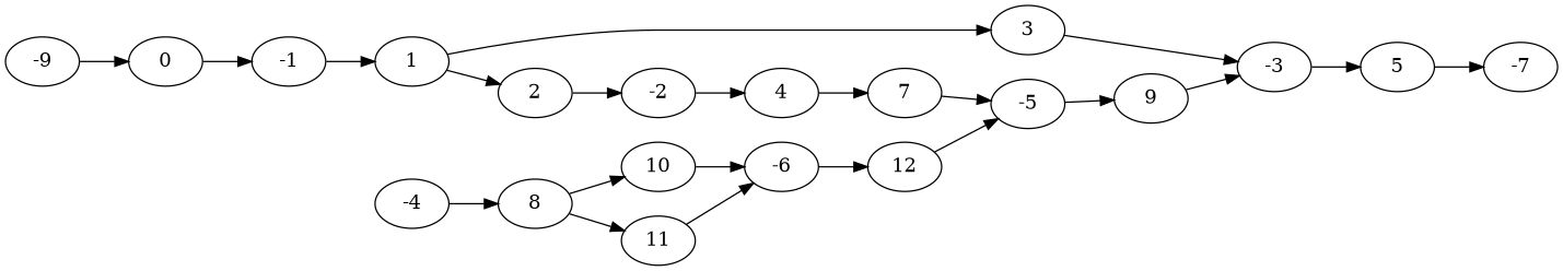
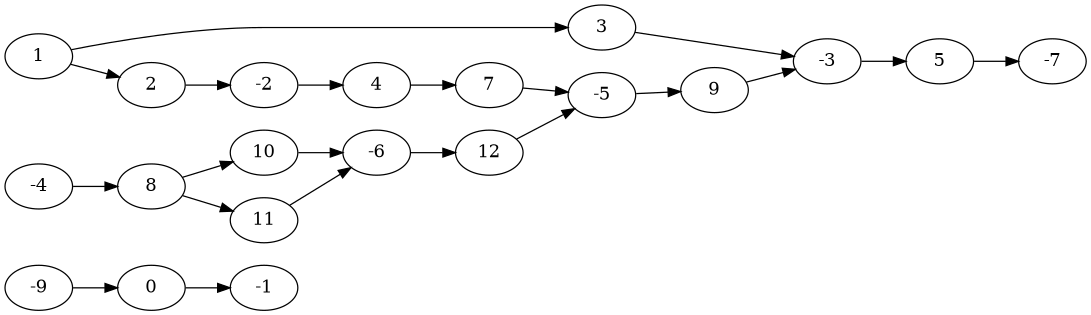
  digraph {
    rankdir=LR
    n1 [label=-9]
    0
    -1
    1
    2
    3
    -2
    -3
    4
    5
    7
    -7
    -5
    -4
    8
    9
    10
    11
    -6
    12
    n1 -> 0
    0 -> -1
-   -1 -> 1
    1 -> 2
    1 -> 3
    2 -> -2
    3 -> -3
    -2 -> 4
    -3 -> 5
    4 -> 7
    5 -> -7
    7 -> -5
    -5 -> 9
    -4 -> 8
    8 -> 10
    8 -> 11
    9 -> -3
    10 -> -6
    11 -> -6
    -6 -> 12
    12 -> -5
  }
